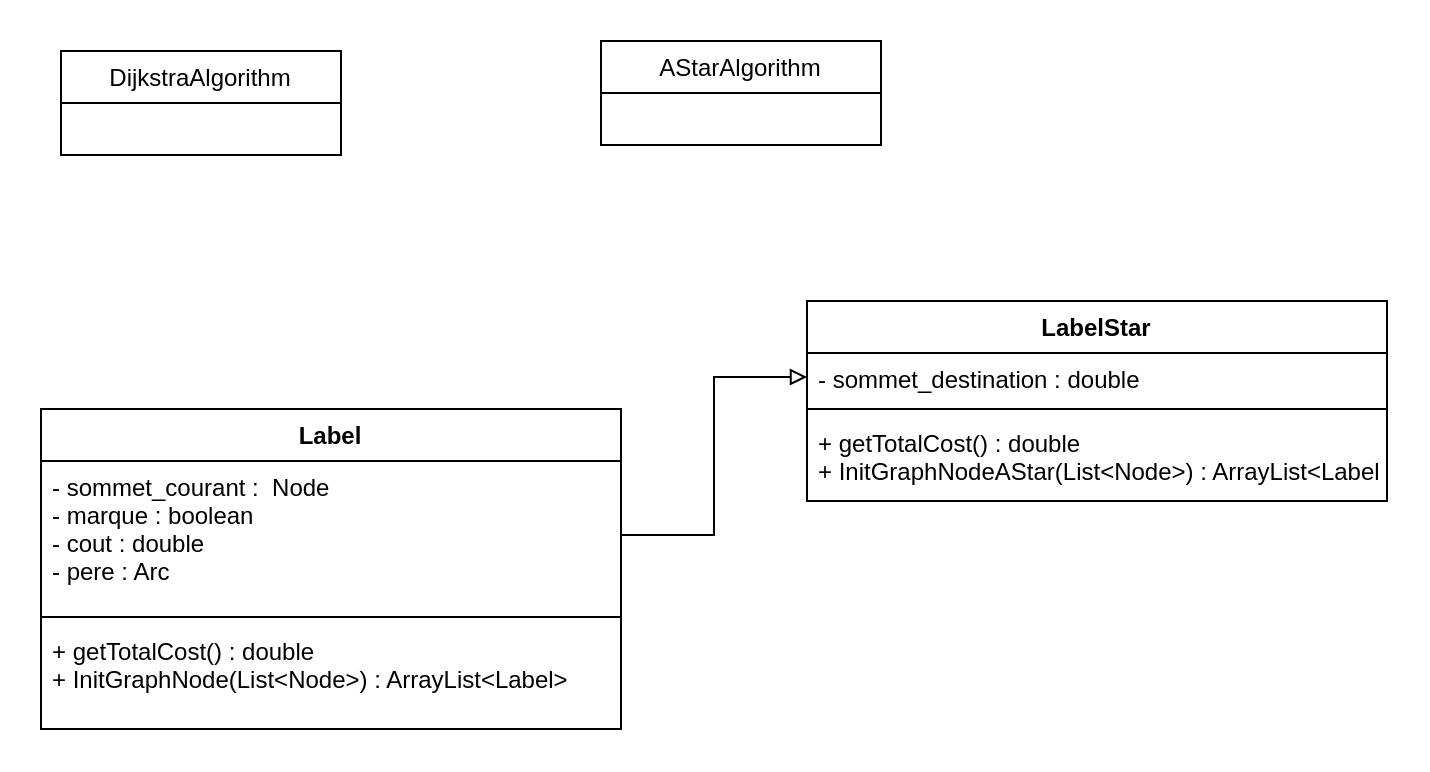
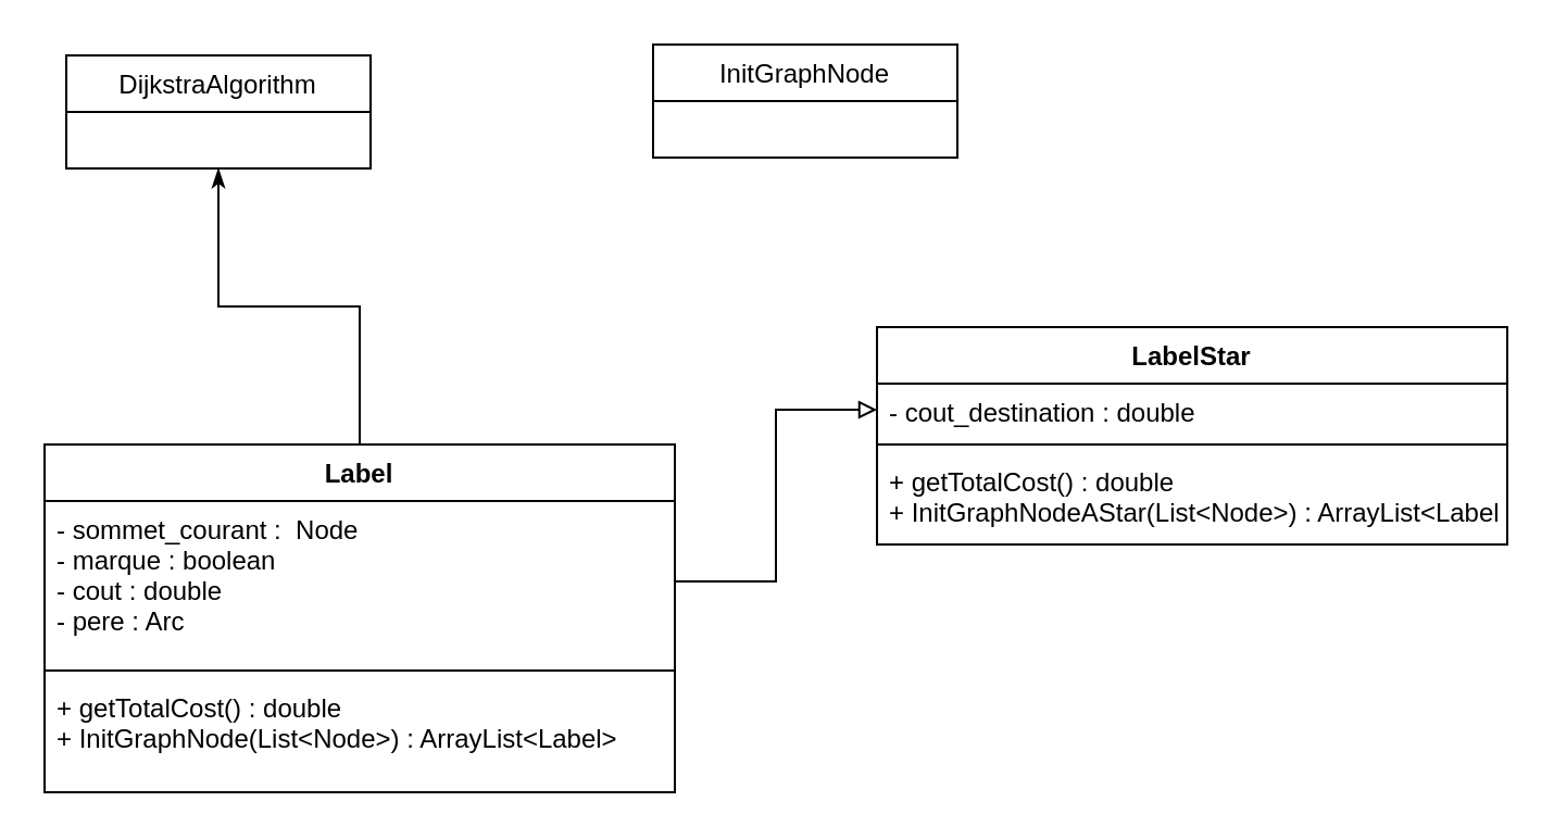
  <mxCell id="0" />
  <mxCell id="1" parent="0" />
  <mxCell id="2" value="DijkstraAlgorithm" style="swimlane;fontStyle=0;childLayout=stackLayout;horizontal=1;startSize=26;fillColor=none;horizontalStack=0;resizeParent=1;resizeParentMax=0;resizeLast=0;collapsible=1;marginBottom=0;" vertex="1" parent="1"><mxGeometry x="30" y="25" width="140" height="52" as="geometry" /></mxCell>
- <mxCell id="3" value="AStarAlgorithm" style="swimlane;fontStyle=0;childLayout=stackLayout;horizontal=1;startSize=26;fillColor=none;horizontalStack=0;resizeParent=1;resizeParentMax=0;resizeLast=0;collapsible=1;marginBottom=0;" vertex="1" parent="1"><mxGeometry x="300" y="20" width="140" height="52" as="geometry" /></mxCell>
+ <mxCell id="3" value="InitGraphNode" style="swimlane;fontStyle=0;childLayout=stackLayout;horizontal=1;startSize=26;fillColor=none;horizontalStack=0;resizeParent=1;resizeParentMax=0;resizeLast=0;collapsible=1;marginBottom=0;" vertex="1" parent="1"><mxGeometry x="300" y="20" width="140" height="52" as="geometry" /></mxCell>
+ <mxCell id="4" style="edgeStyle=orthogonalEdgeStyle;rounded=0;orthogonalLoop=1;jettySize=auto;html=1;exitX=0.5;exitY=0;exitDx=0;exitDy=0;entryX=0.5;entryY=1;entryDx=0;entryDy=0;endArrow=classicThin;endFill=1;" edge="1" parent="1" source="5" target="2"><mxGeometry relative="1" as="geometry" /></mxCell>
  <mxCell id="5" value="Label" style="swimlane;fontStyle=1;align=center;verticalAlign=top;childLayout=stackLayout;horizontal=1;startSize=26;horizontalStack=0;resizeParent=1;resizeParentMax=0;resizeLast=0;collapsible=1;marginBottom=0;" vertex="1" parent="1"><mxGeometry x="20" y="204" width="290" height="160" as="geometry" /></mxCell>
  <mxCell id="6" value="- sommet_courant :  Node&#10;- marque : boolean&#10;- cout : double&#10;- pere : Arc&#10;" style="text;strokeColor=none;fillColor=none;align=left;verticalAlign=top;spacingLeft=4;spacingRight=4;overflow=hidden;rotatable=0;points=[[0,0.5],[1,0.5]];portConstraint=eastwest;" vertex="1" parent="5"><mxGeometry y="26" width="290" height="74" as="geometry" /></mxCell>
  <mxCell id="7" value="" style="line;strokeWidth=1;fillColor=none;align=left;verticalAlign=middle;spacingTop=-1;spacingLeft=3;spacingRight=3;rotatable=0;labelPosition=right;points=[];portConstraint=eastwest;" vertex="1" parent="5"><mxGeometry y="100" width="290" height="8" as="geometry" /></mxCell>
  <mxCell id="8" value="+ getTotalCost() : double&#10;+ InitGraphNode(List&lt;Node&gt;) : ArrayList&lt;Label&gt;&#10;" style="text;strokeColor=none;fillColor=none;align=left;verticalAlign=top;spacingLeft=4;spacingRight=4;overflow=hidden;rotatable=0;points=[[0,0.5],[1,0.5]];portConstraint=eastwest;" vertex="1" parent="5"><mxGeometry y="108" width="290" height="52" as="geometry" /></mxCell>
  <mxCell id="9" value="LabelStar" style="swimlane;fontStyle=1;align=center;verticalAlign=top;childLayout=stackLayout;horizontal=1;startSize=26;horizontalStack=0;resizeParent=1;resizeParentMax=0;resizeLast=0;collapsible=1;marginBottom=0;" vertex="1" parent="1"><mxGeometry x="403" y="150" width="290" height="100" as="geometry" /></mxCell>
- <mxCell id="10" value="- sommet_destination : double&#10;" style="text;strokeColor=none;fillColor=none;align=left;verticalAlign=top;spacingLeft=4;spacingRight=4;overflow=hidden;rotatable=0;points=[[0,0.5],[1,0.5]];portConstraint=eastwest;" vertex="1" parent="9"><mxGeometry y="26" width="290" height="24" as="geometry" /></mxCell>
+ <mxCell id="10" value="- cout_destination : double&#10;" style="text;strokeColor=none;fillColor=none;align=left;verticalAlign=top;spacingLeft=4;spacingRight=4;overflow=hidden;rotatable=0;points=[[0,0.5],[1,0.5]];portConstraint=eastwest;" vertex="1" parent="9"><mxGeometry y="26" width="290" height="24" as="geometry" /></mxCell>
  <mxCell id="11" value="" style="line;strokeWidth=1;fillColor=none;align=left;verticalAlign=middle;spacingTop=-1;spacingLeft=3;spacingRight=3;rotatable=0;labelPosition=right;points=[];portConstraint=eastwest;" vertex="1" parent="9"><mxGeometry y="50" width="290" height="8" as="geometry" /></mxCell>
  <mxCell id="12" value="+ getTotalCost() : double&#10;+ InitGraphNodeAStar(List&lt;Node&gt;) : ArrayList&lt;Label&gt;&#10;" style="text;strokeColor=none;fillColor=none;align=left;verticalAlign=top;spacingLeft=4;spacingRight=4;overflow=hidden;rotatable=0;points=[[0,0.5],[1,0.5]];portConstraint=eastwest;" vertex="1" parent="9"><mxGeometry y="58" width="290" height="42" as="geometry" /></mxCell>
  <mxCell id="13" style="edgeStyle=orthogonalEdgeStyle;rounded=0;orthogonalLoop=1;jettySize=auto;html=1;exitX=1;exitY=0.5;exitDx=0;exitDy=0;entryX=0;entryY=0.5;entryDx=0;entryDy=0;endArrow=block;endFill=0;" edge="1" parent="1" source="6" target="10"><mxGeometry relative="1" as="geometry" /></mxCell>
